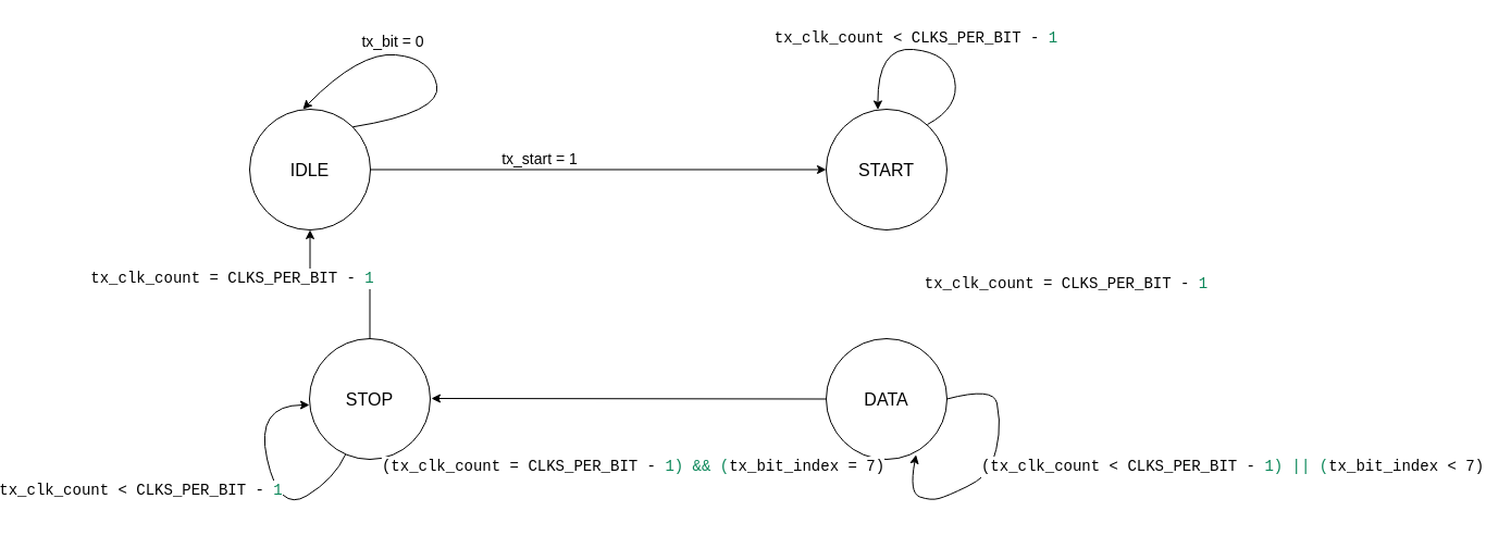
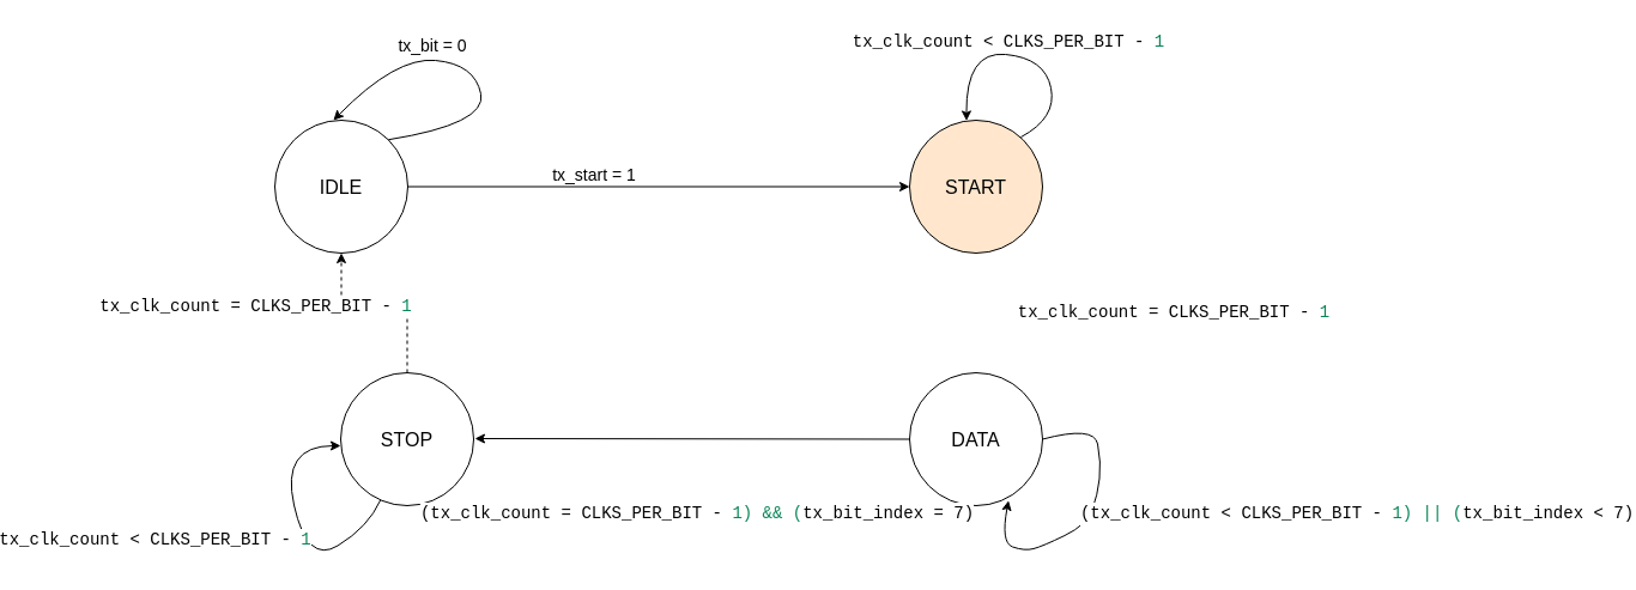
  <mxCell id="0" />
  <mxCell id="1" parent="0" />
  <mxCell id="2" value="&lt;font style=&quot;font-size: 16px;&quot;&gt;IDLE&lt;/font&gt;" style="ellipse;whiteSpace=wrap;html=1;aspect=fixed;" vertex="1" parent="1"><mxGeometry x="223" y="100" width="111" height="111" as="geometry" /></mxCell>
- <mxCell id="3" value="&lt;font style=&quot;font-size: 16px;&quot;&gt;START&lt;/font&gt;" style="ellipse;whiteSpace=wrap;html=1;aspect=fixed;" vertex="1" parent="1"><mxGeometry x="753" y="100" width="111" height="111" as="geometry" /></mxCell>
- <mxCell id="4" style="edgeStyle=orthogonalEdgeStyle;rounded=0;orthogonalLoop=1;jettySize=auto;html=1;entryX=0.5;entryY=1;entryDx=0;entryDy=0;" edge="1" parent="1" source="5" target="2"><mxGeometry relative="1" as="geometry" /></mxCell>
+ <mxCell id="3" value="&lt;font style=&quot;font-size: 16px;&quot;&gt;START&lt;/font&gt;" style="ellipse;whiteSpace=wrap;html=1;aspect=fixed;fillColor=#ffe6cc;" vertex="1" parent="1"><mxGeometry x="753" y="100" width="111" height="111" as="geometry" /></mxCell>
+ <mxCell id="4" style="edgeStyle=orthogonalEdgeStyle;rounded=0;orthogonalLoop=1;jettySize=auto;html=1;entryX=0.5;entryY=1;entryDx=0;entryDy=0;dashed=1;" edge="1" parent="1" source="5" target="2"><mxGeometry relative="1" as="geometry" /></mxCell>
  <mxCell id="5" value="&lt;font style=&quot;font-size: 16px;&quot;&gt;STOP&lt;/font&gt;" style="ellipse;whiteSpace=wrap;html=1;aspect=fixed;" vertex="1" parent="1"><mxGeometry x="278" y="311" width="111" height="111" as="geometry" /></mxCell>
  <mxCell id="6" value="&lt;font style=&quot;font-size: 16px;&quot;&gt;DATA&lt;/font&gt;" style="ellipse;whiteSpace=wrap;html=1;aspect=fixed;" vertex="1" parent="1"><mxGeometry x="753" y="311" width="111" height="111" as="geometry" /></mxCell>
  <mxCell id="7" value="" style="endArrow=classic;html=1;rounded=0;entryX=0;entryY=0.5;entryDx=0;entryDy=0;exitX=1;exitY=0.5;exitDx=0;exitDy=0;" edge="1" parent="1" source="2" target="3"><mxGeometry width="50" height="50" relative="1" as="geometry"><mxPoint x="426" y="155" as="sourcePoint" /><mxPoint x="516" y="155" as="targetPoint" /></mxGeometry></mxCell>
  <mxCell id="8" value="&lt;font style=&quot;font-size: 14px;&quot;&gt;tx_start = 1&lt;/font&gt;" style="text;strokeColor=none;align=center;fillColor=none;html=1;verticalAlign=middle;whiteSpace=wrap;rounded=0;" vertex="1" parent="1"><mxGeometry x="453" y="131" width="74" height="30" as="geometry" /></mxCell>
  <mxCell id="9" value="" style="curved=1;endArrow=classic;html=1;rounded=0;exitX=1;exitY=0;exitDx=0;exitDy=0;entryX=0.441;entryY=0;entryDx=0;entryDy=0;entryPerimeter=0;" edge="1" parent="1" source="2" target="2"><mxGeometry width="50" height="50" relative="1" as="geometry"><mxPoint x="350.05" y="103" as="sourcePoint" /><mxPoint x="309" y="53" as="targetPoint" /><Array as="points"><mxPoint x="400.05" y="103" /><mxPoint x="390" y="53" /><mxPoint x="324" y="47" /></Array></mxGeometry></mxCell>
  <mxCell id="10" value="&lt;font style=&quot;font-size: 14px;&quot;&gt;tx_bit = 0&lt;/font&gt;" style="text;strokeColor=none;align=center;fillColor=none;html=1;verticalAlign=middle;whiteSpace=wrap;rounded=0;" vertex="1" parent="1"><mxGeometry x="318" y="23" width="74" height="30" as="geometry" /></mxCell>
  <mxCell id="11" value="&lt;div style=&quot;background-color: rgb(255, 255, 255); font-family: Consolas, &amp;quot;Courier New&amp;quot;, monospace; font-size: 14px; line-height: 19px; white-space: pre;&quot;&gt;tx_clk_count = CLKS_PER_BIT - &lt;span style=&quot;color: rgb(9, 134, 88);&quot;&gt;1&lt;/span&gt;&lt;/div&gt;" style="text;strokeColor=none;align=center;fillColor=none;html=1;verticalAlign=middle;whiteSpace=wrap;rounded=0;" vertex="1" parent="1"><mxGeometry x="845" y="246" width="258" height="30" as="geometry" /></mxCell>
  <mxCell id="12" value="" style="curved=1;endArrow=classic;html=1;rounded=0;exitX=1;exitY=0;exitDx=0;exitDy=0;entryX=0.428;entryY=0.004;entryDx=0;entryDy=0;entryPerimeter=0;" edge="1" parent="1" target="3"><mxGeometry width="50" height="50" relative="1" as="geometry"><mxPoint x="846" y="114" as="sourcePoint" /><mxPoint x="800" y="98" as="targetPoint" /><Array as="points"><mxPoint x="876.05" y="98" /><mxPoint x="866" y="48" /><mxPoint x="800" y="42" /></Array></mxGeometry></mxCell>
  <mxCell id="13" value="&lt;div style=&quot;background-color: rgb(255, 255, 255); font-family: Consolas, &amp;quot;Courier New&amp;quot;, monospace; font-size: 14px; line-height: 19px; white-space: pre;&quot;&gt;tx_clk_count &amp;lt; CLKS_PER_BIT - &lt;span style=&quot;color: rgb(9, 134, 88);&quot;&gt;1&lt;/span&gt;&lt;/div&gt;" style="text;strokeColor=none;align=center;fillColor=none;html=1;verticalAlign=middle;whiteSpace=wrap;rounded=0;" vertex="1" parent="1"><mxGeometry x="707" y="20" width="258" height="30" as="geometry" /></mxCell>
  <mxCell id="14" value="" style="endArrow=classic;html=1;rounded=0;exitX=0;exitY=0.5;exitDx=0;exitDy=0;" edge="1" parent="1" source="6"><mxGeometry width="50" height="50" relative="1" as="geometry"><mxPoint x="619" y="370.16" as="sourcePoint" /><mxPoint x="390" y="366" as="targetPoint" /></mxGeometry></mxCell>
  <mxCell id="15" value="&lt;div style=&quot;background-color: rgb(255, 255, 255); font-family: Consolas, &amp;quot;Courier New&amp;quot;, monospace; line-height: 19px; white-space: pre;&quot;&gt;&lt;span style=&quot;font-size: 14px;&quot;&gt;(tx_clk_count =&lt;/span&gt;&lt;span style=&quot;font-size: 14px;&quot;&gt; CLKS_PER_BIT - &lt;/span&gt;&lt;span style=&quot;font-size: 14px; color: rgb(9, 134, 88);&quot;&gt;1) &amp;amp;&amp;amp; (&lt;/span&gt;&lt;span style=&quot;font-size: 14px; color: light-dark(rgb(0, 0, 0), rgb(255, 255, 255));&quot;&gt;tx_bit_index = 7)&lt;/span&gt;&lt;/div&gt;" style="text;strokeColor=none;align=center;fillColor=none;html=1;verticalAlign=middle;whiteSpace=wrap;rounded=0;" vertex="1" parent="1"><mxGeometry x="447" y="414" width="258" height="30" as="geometry" /></mxCell>
  <mxCell id="16" value="&lt;div style=&quot;background-color: rgb(255, 255, 255); font-family: Consolas, &amp;quot;Courier New&amp;quot;, monospace; font-size: 14px; line-height: 19px; white-space: pre;&quot;&gt;tx_clk_count = CLKS_PER_BIT - &lt;span style=&quot;color: rgb(9, 134, 88);&quot;&gt;1&lt;/span&gt;&lt;/div&gt;" style="text;strokeColor=none;align=center;fillColor=none;html=1;verticalAlign=middle;whiteSpace=wrap;rounded=0;" vertex="1" parent="1"><mxGeometry x="104" y="241" width="207" height="30" as="geometry" /></mxCell>
  <mxCell id="17" value="" style="curved=1;endArrow=classic;html=1;rounded=0;" edge="1" parent="1" source="5"><mxGeometry width="50" height="50" relative="1" as="geometry"><mxPoint x="228" y="422" as="sourcePoint" /><mxPoint x="278" y="372" as="targetPoint" /><Array as="points"><mxPoint x="301" y="440" /><mxPoint x="250" y="471" /><mxPoint x="228" y="372" /></Array></mxGeometry></mxCell>
  <mxCell id="18" value="&lt;div style=&quot;background-color: rgb(255, 255, 255); font-family: Consolas, &amp;quot;Courier New&amp;quot;, monospace; font-size: 14px; line-height: 19px; white-space: pre;&quot;&gt;tx_clk_count &amp;lt; CLKS_PER_BIT - &lt;span style=&quot;color: rgb(9, 134, 88);&quot;&gt;1&lt;/span&gt;&lt;/div&gt;" style="text;strokeColor=none;align=center;fillColor=none;html=1;verticalAlign=middle;whiteSpace=wrap;rounded=0;" vertex="1" parent="1"><mxGeometry x="20" y="436" width="207" height="30" as="geometry" /></mxCell>
  <mxCell id="19" value="" style="curved=1;endArrow=classic;html=1;rounded=0;exitX=1;exitY=0.5;exitDx=0;exitDy=0;entryX=0.744;entryY=0.962;entryDx=0;entryDy=0;entryPerimeter=0;" edge="1" parent="1" source="6" target="6"><mxGeometry width="50" height="50" relative="1" as="geometry"><mxPoint x="869" y="481" as="sourcePoint" /><mxPoint x="802" y="428" as="targetPoint" /><Array as="points"><mxPoint x="907" y="355" /><mxPoint x="913" y="386" /><mxPoint x="910" y="413" /><mxPoint x="901" y="438" /><mxPoint x="864" y="456" /><mxPoint x="849" y="460" /><mxPoint x="829" y="453" /></Array></mxGeometry></mxCell>
  <mxCell id="20" value="&lt;div style=&quot;background-color: rgb(255, 255, 255); font-family: Consolas, &amp;quot;Courier New&amp;quot;, monospace; line-height: 19px; white-space: pre;&quot;&gt;&lt;span style=&quot;font-size: 14px;&quot;&gt;(tx_clk_count &amp;lt;&lt;/span&gt;&lt;span style=&quot;font-size: 14px;&quot;&gt; CLKS_PER_BIT - &lt;/span&gt;&lt;span style=&quot;font-size: 14px; color: rgb(9, 134, 88);&quot;&gt;1) || (&lt;/span&gt;&lt;span style=&quot;font-size: 14px; color: light-dark(rgb(0, 0, 0), rgb(255, 255, 255));&quot;&gt;tx_bit_index &amp;lt; 7)&lt;/span&gt;&lt;/div&gt;" style="text;strokeColor=none;align=center;fillColor=none;html=1;verticalAlign=middle;whiteSpace=wrap;rounded=0;" vertex="1" parent="1"><mxGeometry x="998" y="414" width="258" height="30" as="geometry" /></mxCell>
